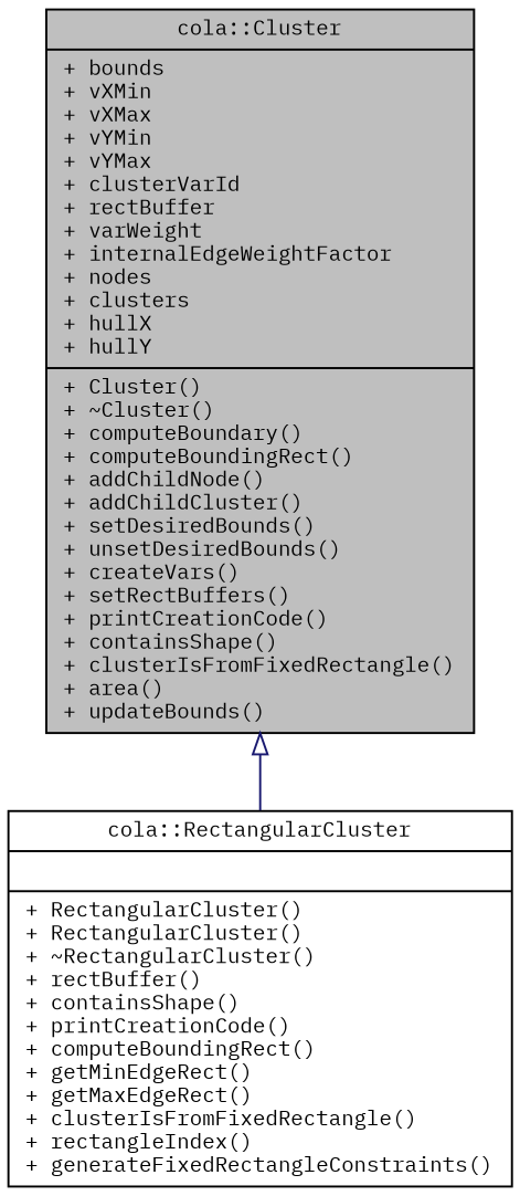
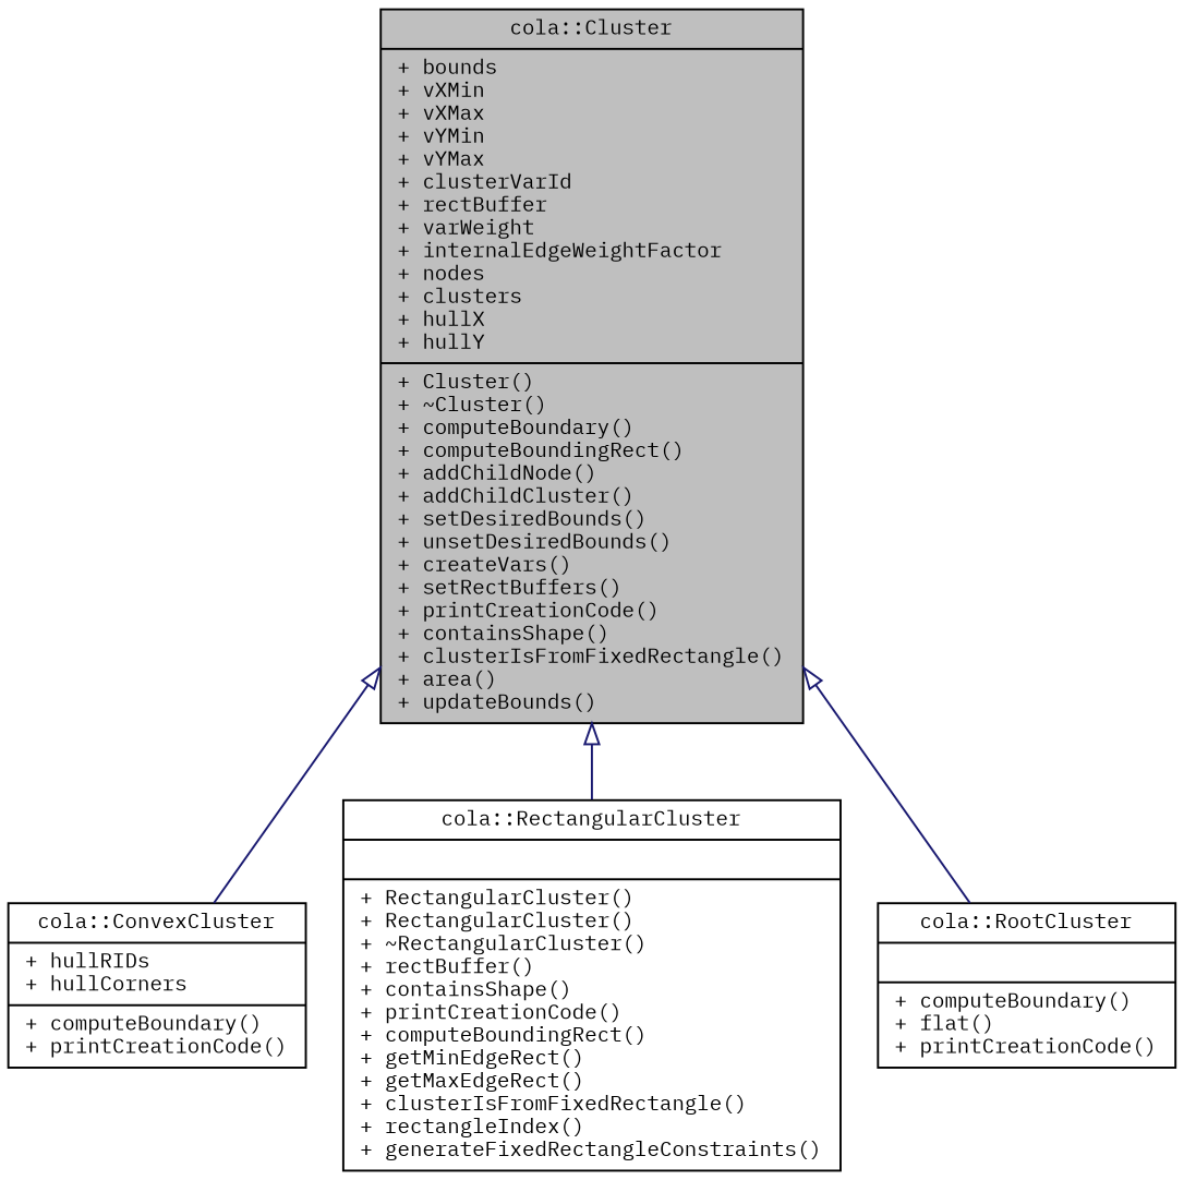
  digraph {
    fontname="IBM Plex Mono"
    node [color=black fillcolor=white fontname="IBM Plex Mono" fontsize=10 shape=record style=filled]
    edge [arrowtail=onormal color=midnightblue dir=back fontname="IBM Plex Mono" fontsize=10 labelfontname=Helvetica labelfontsize=10 style=solid]
    n1 [fillcolor=grey75 fontcolor=black height=0.2 label="{cola::Cluster\n|+ bounds\l+ vXMin\l+ vXMax\l+ vYMin\l+ vYMax\l+ clusterVarId\l+ rectBuffer\l+ varWeight\l+ internalEdgeWeightFactor\l+ nodes\l+ clusters\l+ hullX\l+ hullY\l|+ Cluster()\l+ ~Cluster()\l+ computeBoundary()\l+ computeBoundingRect()\l+ addChildNode()\l+ addChildCluster()\l+ setDesiredBounds()\l+ unsetDesiredBounds()\l+ createVars()\l+ setRectBuffers()\l+ printCreationCode()\l+ containsShape()\l+ clusterIsFromFixedRectangle()\l+ area()\l+ updateBounds()\l}" width=0.4]
+   n2 [height=0.2 label="{cola::ConvexCluster\n|+ hullRIDs\l+ hullCorners\l|+ computeBoundary()\l+ printCreationCode()\l}" width=0.4]
    n3 [height=0.2 label="{cola::RectangularCluster\n||+ RectangularCluster()\l+ RectangularCluster()\l+ ~RectangularCluster()\l+ rectBuffer()\l+ containsShape()\l+ printCreationCode()\l+ computeBoundingRect()\l+ getMinEdgeRect()\l+ getMaxEdgeRect()\l+ clusterIsFromFixedRectangle()\l+ rectangleIndex()\l+ generateFixedRectangleConstraints()\l}" width=0.4]
+   n4 [height=0.2 label="{cola::RootCluster\n||+ computeBoundary()\l+ flat()\l+ printCreationCode()\l}" width=0.4]
+   n1 -> n2
    n1 -> n3
+   n1 -> n4
  }
